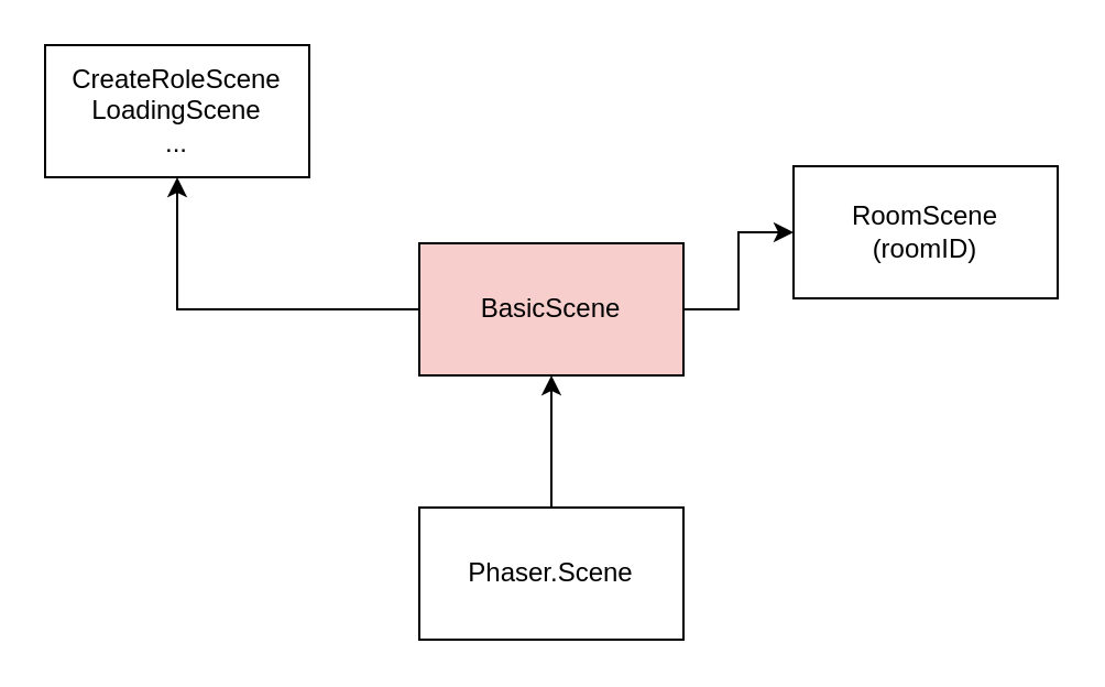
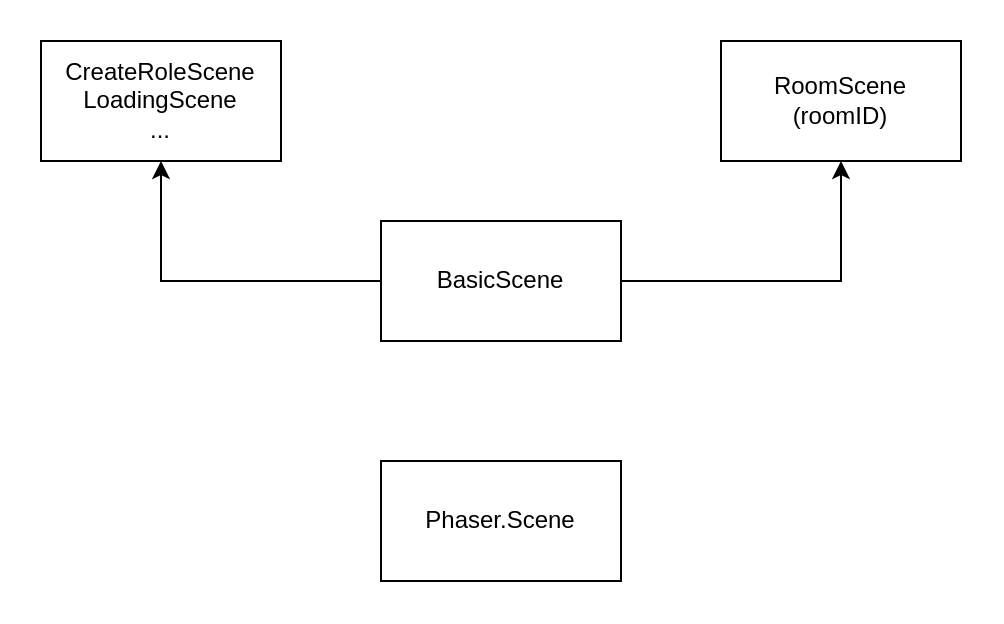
  <mxCell id="0" />
  <mxCell id="1" parent="0" />
  <mxCell id="2" style="edgeStyle=orthogonalEdgeStyle;rounded=0;orthogonalLoop=1;jettySize=auto;html=1;" parent="1" source="4" target="7" edge="1"><mxGeometry relative="1" as="geometry"><mxPoint x="80" y="50" as="targetPoint" /></mxGeometry></mxCell>
  <mxCell id="3" style="edgeStyle=orthogonalEdgeStyle;rounded=0;orthogonalLoop=1;jettySize=auto;html=1;" parent="1" source="4" target="8" edge="1"><mxGeometry relative="1" as="geometry"><mxPoint x="420" y="50" as="targetPoint" /></mxGeometry></mxCell>
- <mxCell id="4" value="BasicScene" style="rounded=0;whiteSpace=wrap;html=1;fillColor=#f8cecc;" parent="1" vertex="1"><mxGeometry x="190" y="110" width="120" height="60" as="geometry" /></mxCell>
- <mxCell id="5" style="edgeStyle=orthogonalEdgeStyle;rounded=0;orthogonalLoop=1;jettySize=auto;html=1;entryX=0.5;entryY=1;entryDx=0;entryDy=0;" parent="1" source="6" target="4" edge="1"><mxGeometry relative="1" as="geometry" /></mxCell>
+ <mxCell id="4" value="BasicScene" style="rounded=0;whiteSpace=wrap;html=1;" parent="1" vertex="1"><mxGeometry x="190" y="110" width="120" height="60" as="geometry" /></mxCell>
  <mxCell id="6" value="Phaser.Scene" style="rounded=0;whiteSpace=wrap;html=1;" parent="1" vertex="1"><mxGeometry x="190" y="230" width="120" height="60" as="geometry" /></mxCell>
  <mxCell id="7" value="CreateRoleScene&lt;br&gt;LoadingScene&lt;br&gt;..." style="rounded=0;whiteSpace=wrap;html=1;" parent="1" vertex="1"><mxGeometry x="20" y="20" width="120" height="60" as="geometry" /></mxCell>
- <mxCell id="8" value="RoomScene&lt;br&gt;(roomID)" style="rounded=0;whiteSpace=wrap;html=1;" parent="1" vertex="1"><mxGeometry x="360" y="75" width="120" height="60" as="geometry" /></mxCell>
+ <mxCell id="8" value="RoomScene&lt;br&gt;(roomID)" style="rounded=0;whiteSpace=wrap;html=1;" parent="1" vertex="1"><mxGeometry x="360" y="20" width="120" height="60" as="geometry" /></mxCell>
